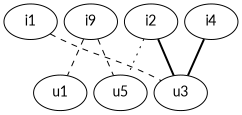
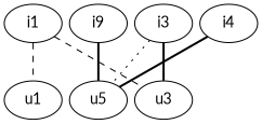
  graph {
    fontname=Lato
    nodesep=0.1
    node [fontname=Lato]
    edge [fontname=Lato style=invisible]
    i1
    n2 [label=i9]
-   i3 [label=i2]
+   i3
    i4
    u1
    n6 [label=u5]
    u3
    subgraph sub_1 {
      rank=same
      i1
      n2
      i3
      i4
    }
    subgraph sub_2 {
      rank=same
      u1
      n6
      u3
    }
    subgraph sub_3 {
      i1
      n2
      i3
      i4
      u1
      n6
      u3
    }
    subgraph sub_4 {
      i1
      i4
      n6
      u3
    }
    i1 -- n2
    i1 -- u3 [style=dashed]
    n2 -- i3
-   n2 -- u1 [style=dashed]
-   n2 -- n6 [style=dashed]
+   i1 -- u1 [style=dashed]
+   n2 -- n6 [style=bold]
    i3 -- i4
    i3 -- n6 [style=dotted]
    i3 -- u3 [style=bold]
-   i4 -- u3 [style=bold]
+   i4 -- n6 [style=bold]
    u1 -- n6
    n6 -- u3
  }
